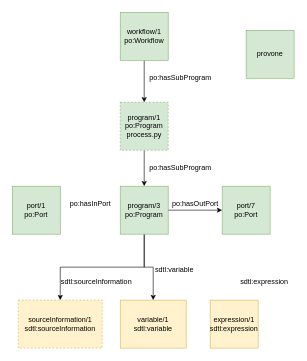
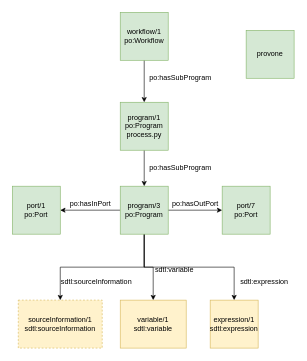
  <mxCell id="0" />
  <mxCell id="1" parent="0" />
  <mxCell id="2" style="edgeStyle=orthogonalEdgeStyle;rounded=0;orthogonalLoop=1;jettySize=auto;html=1;exitX=0.5;exitY=1;exitDx=0;exitDy=0;" parent="1" source="3" target="5" edge="1"><mxGeometry relative="1" as="geometry" /></mxCell>
  <mxCell id="3" value="workflow/1&lt;br&gt;po:Workflow" style="whiteSpace=wrap;html=1;aspect=fixed;fillColor=#d5e8d4;strokeColor=#82b366;" parent="1" vertex="1"><mxGeometry x="200" y="20" width="80" height="80" as="geometry" /></mxCell>
  <mxCell id="4" style="edgeStyle=orthogonalEdgeStyle;rounded=0;orthogonalLoop=1;jettySize=auto;html=1;exitX=0.5;exitY=1;exitDx=0;exitDy=0;" edge="1" parent="1" source="5" target="13"><mxGeometry relative="1" as="geometry" /></mxCell>
- <mxCell id="5" value="program/1&lt;br&gt;po:Program&lt;br&gt;process.py" style="whiteSpace=wrap;html=1;aspect=fixed;fillColor=#d5e8d4;strokeColor=#82b366;dashed=1;" parent="1" vertex="1"><mxGeometry x="200" y="170" width="80" height="80" as="geometry" /></mxCell>
+ <mxCell id="5" value="program/1&lt;br&gt;po:Program&lt;br&gt;process.py" style="whiteSpace=wrap;html=1;aspect=fixed;fillColor=#d5e8d4;strokeColor=#82b366;" parent="1" vertex="1"><mxGeometry x="200" y="170" width="80" height="80" as="geometry" /></mxCell>
  <mxCell id="6" value="po:hasSubProgram" style="text;html=1;align=center;verticalAlign=middle;resizable=0;points=[];autosize=1;" parent="1" vertex="1"><mxGeometry x="240" y="120" width="120" height="20" as="geometry" /></mxCell>
  <mxCell id="7" value="port/1&lt;br&gt;po:Port" style="whiteSpace=wrap;html=1;aspect=fixed;fillColor=#d5e8d4;strokeColor=#82b366;" vertex="1" parent="1"><mxGeometry x="20" y="310" width="80" height="80" as="geometry" /></mxCell>
+ <mxCell id="8" style="edgeStyle=orthogonalEdgeStyle;rounded=0;orthogonalLoop=1;jettySize=auto;html=1;exitX=0;exitY=0.5;exitDx=0;exitDy=0;" edge="1" parent="1" source="13" target="7"><mxGeometry relative="1" as="geometry" /></mxCell>
  <mxCell id="9" value="" style="edgeStyle=orthogonalEdgeStyle;rounded=0;orthogonalLoop=1;jettySize=auto;html=1;" edge="1" parent="1" source="13" target="16"><mxGeometry relative="1" as="geometry" /></mxCell>
  <mxCell id="10" style="edgeStyle=orthogonalEdgeStyle;rounded=0;orthogonalLoop=1;jettySize=auto;html=1;exitX=0.5;exitY=1;exitDx=0;exitDy=0;" edge="1" parent="1" source="13" target="19"><mxGeometry relative="1" as="geometry" /></mxCell>
+ <mxCell id="11" style="edgeStyle=orthogonalEdgeStyle;rounded=0;orthogonalLoop=1;jettySize=auto;html=1;exitX=0.5;exitY=1;exitDx=0;exitDy=0;" edge="1" parent="1" source="13" target="20"><mxGeometry relative="1" as="geometry" /></mxCell>
  <mxCell id="12" style="edgeStyle=orthogonalEdgeStyle;rounded=0;orthogonalLoop=1;jettySize=auto;html=1;exitX=0.5;exitY=1;exitDx=0;exitDy=0;" edge="1" parent="1" source="13" target="18"><mxGeometry relative="1" as="geometry" /></mxCell>
  <mxCell id="13" value="program/3&lt;br&gt;po:Program" style="whiteSpace=wrap;html=1;aspect=fixed;fillColor=#d5e8d4;strokeColor=#82b366;" vertex="1" parent="1"><mxGeometry x="200" y="310" width="80" height="80" as="geometry" /></mxCell>
  <mxCell id="14" value="po:hasInPort" style="text;html=1;align=center;verticalAlign=middle;resizable=0;points=[];autosize=1;" vertex="1" parent="1"><mxGeometry x="110" y="330" width="80" height="20" as="geometry" /></mxCell>
  <mxCell id="15" value="po:hasSubProgram" style="text;html=1;align=center;verticalAlign=middle;resizable=0;points=[];autosize=1;" vertex="1" parent="1"><mxGeometry x="240" y="270" width="120" height="20" as="geometry" /></mxCell>
  <mxCell id="16" value="port/7&lt;br&gt;po:Port" style="whiteSpace=wrap;html=1;aspect=fixed;fillColor=#d5e8d4;strokeColor=#82b366;" vertex="1" parent="1"><mxGeometry x="370" y="310" width="80" height="80" as="geometry" /></mxCell>
  <mxCell id="17" value="po:hasOutPort" style="text;html=1;align=center;verticalAlign=middle;resizable=0;points=[];autosize=1;" vertex="1" parent="1"><mxGeometry x="280" y="330" width="90" height="20" as="geometry" /></mxCell>
  <mxCell id="18" value="sourceInformation/1&lt;br&gt;sdtl:sourceInformation" style="whiteSpace=wrap;html=1;aspect=fixed;fillColor=#fff2cc;strokeColor=#d6b656;dashed=1;" vertex="1" parent="1"><mxGeometry x="30" y="500" width="140" height="80" as="geometry" /></mxCell>
  <mxCell id="19" value="variable/1&lt;br&gt;sdtl:variable" style="whiteSpace=wrap;html=1;aspect=fixed;fillColor=#fff2cc;strokeColor=#d6b656;" vertex="1" parent="1"><mxGeometry x="200" y="500" width="110" height="80" as="geometry" /></mxCell>
  <mxCell id="20" value="expression/1&lt;br&gt;sdtl:expression" style="whiteSpace=wrap;html=1;aspect=fixed;fillColor=#fff2cc;strokeColor=#d6b656;" vertex="1" parent="1"><mxGeometry x="350" y="500" width="80" height="80" as="geometry" /></mxCell>
  <mxCell id="21" value="provone" style="whiteSpace=wrap;html=1;aspect=fixed;fillColor=#d5e8d4;strokeColor=#82b366;" vertex="1" parent="1"><mxGeometry x="410" y="50" width="80" height="80" as="geometry" /></mxCell>
  <mxCell id="22" value="sdtl:sourceInformation" style="text;html=1;align=center;verticalAlign=middle;resizable=0;points=[];autosize=1;" vertex="1" parent="1"><mxGeometry x="95" y="460" width="130" height="20" as="geometry" /></mxCell>
  <mxCell id="23" value="sdtl:variable" style="text;html=1;align=center;verticalAlign=middle;resizable=0;points=[];autosize=1;" vertex="1" parent="1"><mxGeometry x="250" y="440" width="80" height="20" as="geometry" /></mxCell>
  <mxCell id="24" value="sdtl:expression" style="text;html=1;align=center;verticalAlign=middle;resizable=0;points=[];autosize=1;" vertex="1" parent="1"><mxGeometry x="390" y="460" width="100" height="20" as="geometry" /></mxCell>
